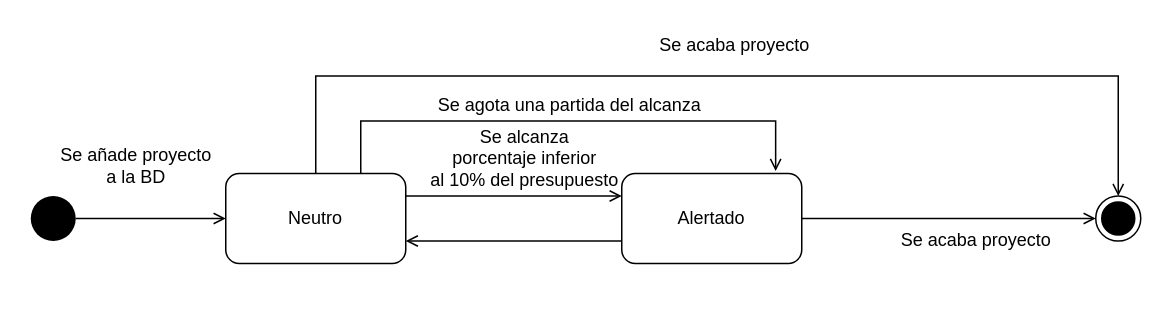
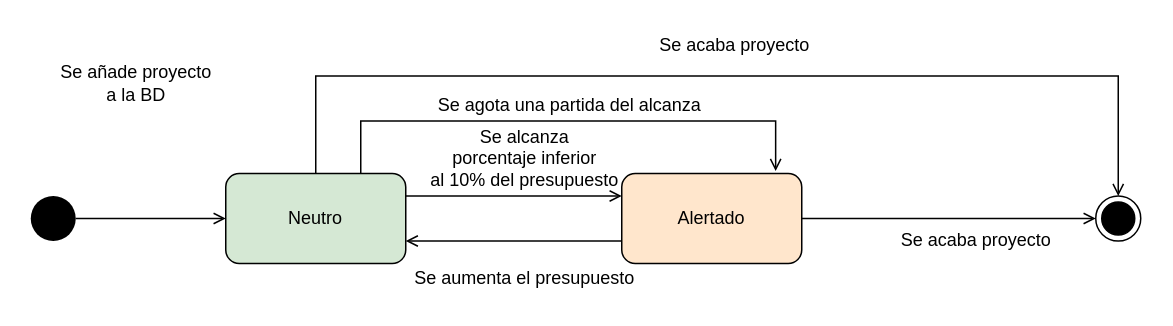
  <mxCell id="0" />
  <mxCell id="1" parent="0" />
  <mxCell id="2" style="edgeStyle=orthogonalEdgeStyle;rounded=0;orthogonalLoop=1;jettySize=auto;html=1;endArrow=open;endFill=0;" edge="1" parent="1" source="3"><mxGeometry relative="1" as="geometry"><mxPoint x="150" y="145" as="targetPoint" /></mxGeometry></mxCell>
  <mxCell id="3" value="" style="ellipse;fillColor=#000000;strokeColor=none;" vertex="1" parent="1"><mxGeometry x="20" y="130" width="30" height="30" as="geometry" /></mxCell>
  <mxCell id="4" value="" style="ellipse;html=1;shape=endState;fillColor=#000000;strokeColor=#000000;" vertex="1" parent="1"><mxGeometry x="730" y="130" width="30" height="30" as="geometry" /></mxCell>
- <mxCell id="5" value="Se añade proyecto&lt;br&gt;a la BD" style="text;html=1;align=center;verticalAlign=middle;resizable=0;points=[];autosize=1;" vertex="1" parent="1"><mxGeometry x="30" y="95" width="120" height="30" as="geometry" /></mxCell>
+ <mxCell id="5" value="Se añade proyecto&lt;br&gt;a la BD" style="text;html=1;align=center;verticalAlign=middle;resizable=0;points=[];autosize=1;" vertex="1" parent="1"><mxGeometry x="30" y="40" width="120" height="30" as="geometry" /></mxCell>
  <mxCell id="6" value="Se acaba proyecto" style="text;html=1;align=center;verticalAlign=middle;resizable=0;points=[];autosize=1;" vertex="1" parent="1"><mxGeometry x="590" y="150" width="120" height="20" as="geometry" /></mxCell>
  <mxCell id="7" style="rounded=0;orthogonalLoop=1;jettySize=auto;html=1;exitX=1;exitY=0.25;exitDx=0;exitDy=0;entryX=0;entryY=0.25;entryDx=0;entryDy=0;endArrow=open;endFill=0;" edge="1" parent="1" source="10" target="13"><mxGeometry relative="1" as="geometry" /></mxCell>
  <mxCell id="8" style="edgeStyle=orthogonalEdgeStyle;rounded=0;orthogonalLoop=1;jettySize=auto;html=1;exitX=0.5;exitY=0;exitDx=0;exitDy=0;endArrow=open;endFill=0;" edge="1" parent="1" source="10" target="4"><mxGeometry relative="1" as="geometry"><Array as="points"><mxPoint x="210" y="50" /><mxPoint x="745" y="50" /></Array></mxGeometry></mxCell>
  <mxCell id="9" style="edgeStyle=orthogonalEdgeStyle;rounded=0;orthogonalLoop=1;jettySize=auto;html=1;exitX=0.75;exitY=0;exitDx=0;exitDy=0;entryX=0.855;entryY=-0.027;entryDx=0;entryDy=0;entryPerimeter=0;endArrow=open;endFill=0;" edge="1" parent="1" source="10" target="13"><mxGeometry relative="1" as="geometry"><Array as="points"><mxPoint x="240" y="80" /><mxPoint x="517" y="80" /></Array></mxGeometry></mxCell>
- <mxCell id="10" value="Neutro" style="rounded=1;whiteSpace=wrap;html=1;" vertex="1" parent="1"><mxGeometry x="150" y="115" width="120" height="60" as="geometry" /></mxCell>
+ <mxCell id="10" value="Neutro" style="rounded=1;whiteSpace=wrap;html=1;fillColor=#d5e8d4;" vertex="1" parent="1"><mxGeometry x="150" y="115" width="120" height="60" as="geometry" /></mxCell>
  <mxCell id="11" style="edgeStyle=orthogonalEdgeStyle;rounded=0;orthogonalLoop=1;jettySize=auto;html=1;exitX=1;exitY=0.5;exitDx=0;exitDy=0;entryX=0;entryY=0.5;entryDx=0;entryDy=0;endArrow=open;endFill=0;" edge="1" parent="1" source="13" target="4"><mxGeometry relative="1" as="geometry" /></mxCell>
  <mxCell id="12" style="edgeStyle=orthogonalEdgeStyle;rounded=0;orthogonalLoop=1;jettySize=auto;html=1;exitX=0;exitY=0.75;exitDx=0;exitDy=0;entryX=1;entryY=0.75;entryDx=0;entryDy=0;endArrow=open;endFill=0;" edge="1" parent="1" source="13" target="10"><mxGeometry relative="1" as="geometry" /></mxCell>
- <mxCell id="13" value="Alertado" style="rounded=1;whiteSpace=wrap;html=1;" vertex="1" parent="1"><mxGeometry x="414" y="115" width="120" height="60" as="geometry" /></mxCell>
+ <mxCell id="13" value="Alertado" style="rounded=1;whiteSpace=wrap;html=1;fillColor=#ffe6cc;" vertex="1" parent="1"><mxGeometry x="414" y="115" width="120" height="60" as="geometry" /></mxCell>
  <mxCell id="14" value="Se alcanza&lt;br&gt;porcentaje inferior&lt;br&gt;al 10% del presupuesto" style="text;html=1;align=center;verticalAlign=middle;resizable=0;points=[];autosize=1;" vertex="1" parent="1"><mxGeometry x="279" y="80" width="140" height="50" as="geometry" /></mxCell>
+ <mxCell id="15" value="Se aumenta el presupuesto" style="text;html=1;align=center;verticalAlign=middle;resizable=0;points=[];autosize=1;" vertex="1" parent="1"><mxGeometry x="269" y="175" width="160" height="20" as="geometry" /></mxCell>
  <mxCell id="16" value="Se acaba proyecto" style="text;html=1;align=center;verticalAlign=middle;resizable=0;points=[];autosize=1;" vertex="1" parent="1"><mxGeometry x="429" y="20" width="120" height="20" as="geometry" /></mxCell>
  <mxCell id="17" value="Se agota una partida del alcanza" style="text;html=1;align=center;verticalAlign=middle;resizable=0;points=[];autosize=1;" vertex="1" parent="1"><mxGeometry x="279" y="60" width="200" height="20" as="geometry" /></mxCell>
